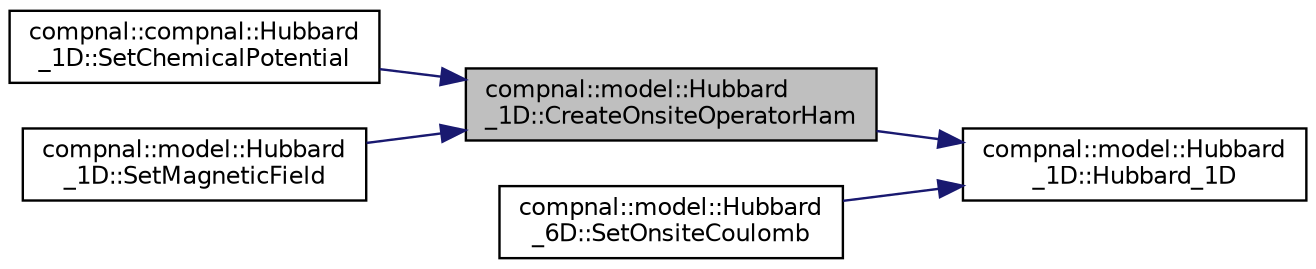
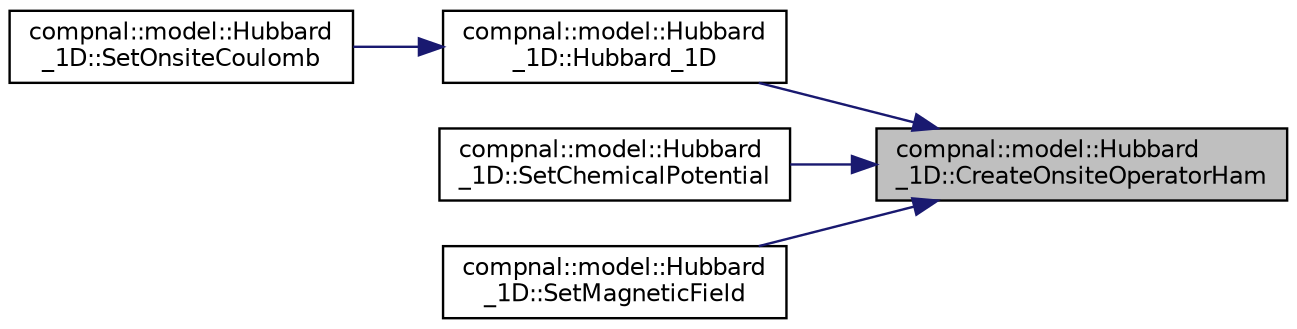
  digraph {
    rankdir=RL
    node [color=black fillcolor=white fontname=Helvetica fontsize=10 shape=record style=filled]
    edge [color=midnightblue dir=back fontname=Helvetica fontsize=10 labelfontname=Helvetica labelfontsize=10 style=solid]
    n1 [fillcolor=grey75 fontcolor=black height=0.2 label="compnal::model::Hubbard\l_1D::CreateOnsiteOperatorHam" width=0.4]
    n2 [height=0.2 label="compnal::model::Hubbard\l_1D::Hubbard_1D" width=0.4]
-   n3 [height=0.2 label="compnal::compnal::Hubbard\l_1D::SetChemicalPotential" width=0.4]
+   n3 [height=0.2 label="compnal::model::Hubbard\l_1D::SetChemicalPotential" width=0.4]
    n4 [height=0.2 label="compnal::model::Hubbard\l_1D::SetMagneticField" width=0.4]
-   n5 [height=0.2 label="compnal::model::Hubbard\l_6D::SetOnsiteCoulomb" width=0.4]
-   n2 -> n1
+   n5 [height=0.2 label="compnal::model::Hubbard\l_1D::SetOnsiteCoulomb" width=0.4]
+   n1 -> n2
    n1 -> n3
    n1 -> n4
    n2 -> n5
  }
